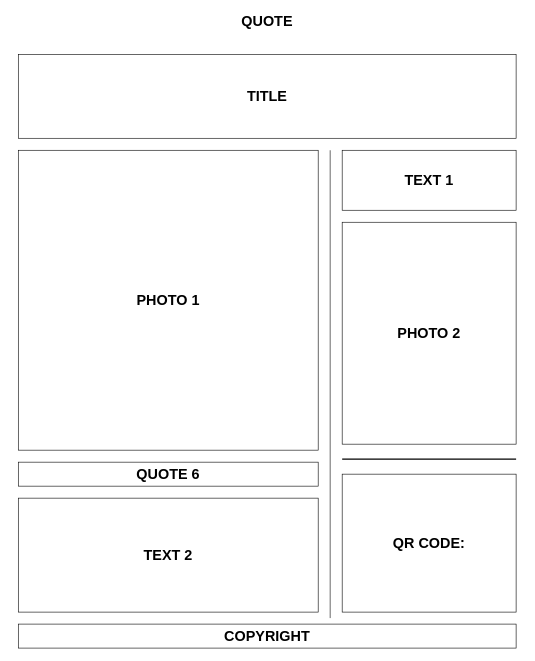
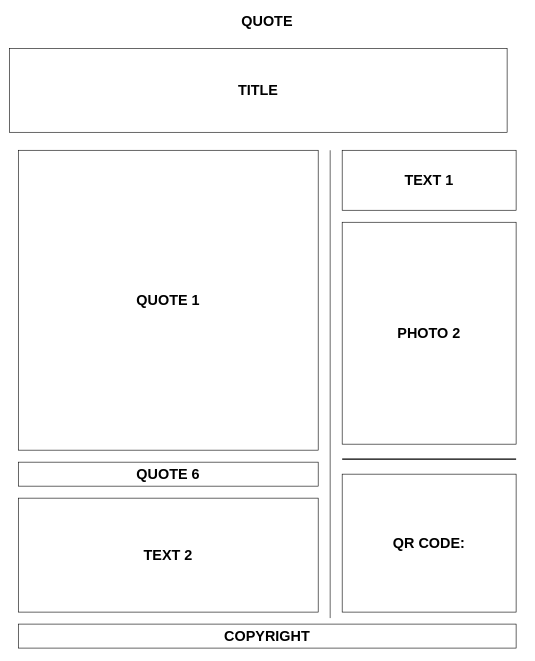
  <mxCell id="0" />
  <mxCell id="1" parent="0" />
- <mxCell id="2" value="&lt;h1&gt;TITLE&lt;/h1&gt;" style="rounded=0;whiteSpace=wrap;html=1;" vertex="1" parent="1"><mxGeometry x="30" y="90" width="830" height="140" as="geometry" /></mxCell>
+ <mxCell id="2" value="&lt;h1&gt;TITLE&lt;/h1&gt;" style="rounded=0;whiteSpace=wrap;html=1;" vertex="1" parent="1"><mxGeometry x="15" y="80" width="830" height="140" as="geometry" /></mxCell>
  <mxCell id="3" value="&lt;h1&gt;QUOTE&lt;/h1&gt;" style="text;html=1;align=center;verticalAlign=middle;whiteSpace=wrap;rounded=0;" vertex="1" parent="1"><mxGeometry y="20" width="850" height="30" as="geometry" x="20" /></mxCell>
- <mxCell id="4" value="&lt;h1&gt;PHOTO 1&lt;/h1&gt;" style="whiteSpace=wrap;html=1;aspect=fixed;" vertex="1" parent="1"><mxGeometry x="30" y="250" width="500" height="500" as="geometry" /></mxCell>
+ <mxCell id="4" value="&lt;h1&gt;QUOTE 1&lt;/h1&gt;" style="whiteSpace=wrap;html=1;aspect=fixed;" vertex="1" parent="1"><mxGeometry x="30" y="250" width="500" height="500" as="geometry" /></mxCell>
  <mxCell id="5" value="" style="endArrow=none;html=1;rounded=0;fontSize=12;startSize=8;endSize=8;curved=0;" edge="1" parent="1"><mxGeometry relative="1" as="geometry"><mxPoint x="550" y="1030" as="sourcePoint" /><mxPoint x="550" y="250" as="targetPoint" /></mxGeometry></mxCell>
  <mxCell id="6" value="&lt;h1&gt;COPYRIGHT&lt;/h1&gt;" style="rounded=0;whiteSpace=wrap;html=1;" vertex="1" parent="1"><mxGeometry x="30" y="1040" width="830" height="40" as="geometry" /></mxCell>
  <mxCell id="7" value="&lt;h1&gt;QUOTE 6&lt;/h1&gt;" style="rounded=0;whiteSpace=wrap;html=1;" vertex="1" parent="1"><mxGeometry x="30" y="770" width="500" height="40" as="geometry" /></mxCell>
  <mxCell id="8" value="&lt;h1&gt;TEXT 2&lt;/h1&gt;" style="rounded=0;whiteSpace=wrap;html=1;" vertex="1" parent="1"><mxGeometry x="30" y="830" width="500" height="190" as="geometry" /></mxCell>
  <mxCell id="9" value="&lt;h1&gt;TEXT 1&lt;/h1&gt;" style="rounded=0;whiteSpace=wrap;html=1;" vertex="1" parent="1"><mxGeometry x="570" y="250" width="290" height="100" as="geometry" /></mxCell>
  <mxCell id="10" value="&lt;h1&gt;PHOTO 2&lt;/h1&gt;" style="rounded=0;whiteSpace=wrap;html=1;" vertex="1" parent="1"><mxGeometry x="570" y="370" width="290" height="370" as="geometry" /></mxCell>
  <mxCell id="11" value="" style="line;strokeWidth=2;html=1;" vertex="1" parent="1"><mxGeometry x="570" y="760" width="290" height="10" as="geometry" /></mxCell>
  <mxCell id="12" value="&lt;h1&gt;QR CODE:&lt;/h1&gt;" style="rounded=0;whiteSpace=wrap;html=1;" vertex="1" parent="1"><mxGeometry x="570" y="790" width="290" height="230" as="geometry" /></mxCell>
